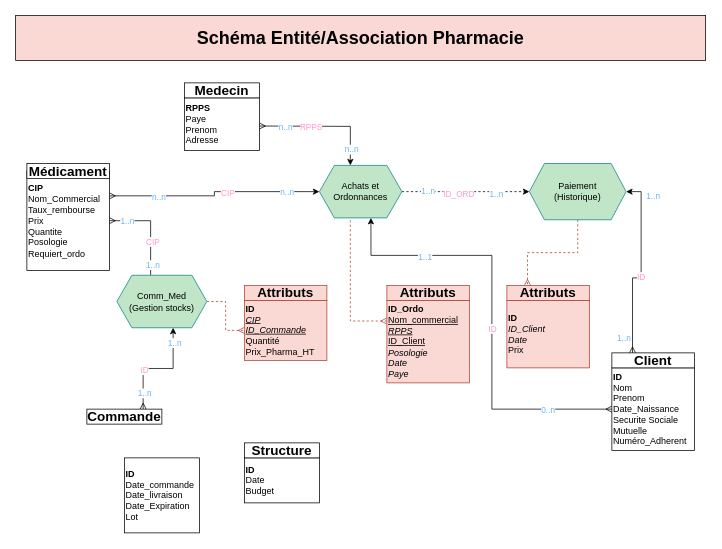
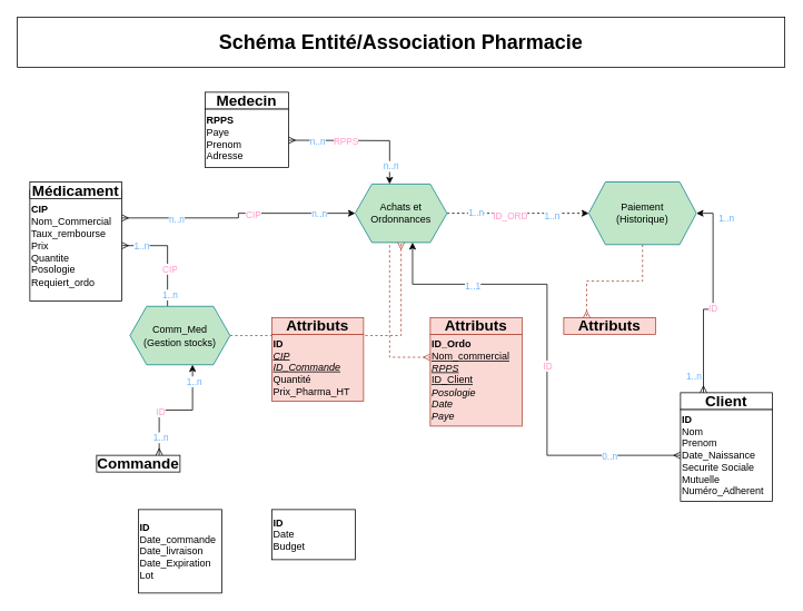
  <mxCell id="0" />
  <mxCell id="1" parent="0" />
  <mxCell id="2" style="edgeStyle=orthogonalEdgeStyle;rounded=0;orthogonalLoop=1;jettySize=auto;html=1;exitX=1;exitY=0.5;exitDx=0;exitDy=0;entryX=0.375;entryY=0;entryDx=0;entryDy=0;startArrow=ERmany;startFill=0;endArrow=none;endFill=0;" parent="1" source="10" target="41" edge="1"><mxGeometry relative="1" as="geometry" /></mxCell>
  <mxCell id="3" value="1..n" style="edgeLabel;html=1;align=center;verticalAlign=middle;resizable=0;points=[];fontColor=#66B2FF;" parent="2" vertex="1" connectable="0"><mxGeometry x="-0.619" y="-1" relative="1" as="geometry"><mxPoint as="offset" /></mxGeometry></mxCell>
  <mxCell id="4" value="1..n" style="edgeLabel;html=1;align=center;verticalAlign=middle;resizable=0;points=[];fontColor=#66B2FF;" parent="2" vertex="1" connectable="0"><mxGeometry x="0.779" y="2" relative="1" as="geometry"><mxPoint as="offset" /></mxGeometry></mxCell>
  <mxCell id="5" value="CIP" style="edgeLabel;html=1;align=center;verticalAlign=middle;resizable=0;points=[];fontColor=#FF99CC;" parent="2" vertex="1" connectable="0"><mxGeometry x="0.302" y="2" relative="1" as="geometry"><mxPoint as="offset" /></mxGeometry></mxCell>
  <mxCell id="6" style="edgeStyle=orthogonalEdgeStyle;rounded=0;orthogonalLoop=1;jettySize=auto;html=1;exitX=1;exitY=0.25;exitDx=0;exitDy=0;entryX=0;entryY=0.5;entryDx=0;entryDy=0;endArrow=classic;endFill=1;startArrow=ERmany;startFill=0;" parent="1" source="10" target="39" edge="1"><mxGeometry relative="1" as="geometry" /></mxCell>
  <mxCell id="7" value="n..n" style="edgeLabel;html=1;align=center;verticalAlign=middle;resizable=0;points=[];fontColor=#66B2FF;" parent="6" vertex="1" connectable="0"><mxGeometry x="-0.544" y="-1" relative="1" as="geometry"><mxPoint as="offset" /></mxGeometry></mxCell>
  <mxCell id="8" value="n..n" style="edgeLabel;html=1;align=center;verticalAlign=middle;resizable=0;points=[];fontColor=#66B2FF;" parent="6" vertex="1" connectable="0"><mxGeometry x="0.693" relative="1" as="geometry"><mxPoint as="offset" /></mxGeometry></mxCell>
  <mxCell id="9" value="CIP" style="edgeLabel;html=1;align=center;verticalAlign=middle;resizable=0;points=[];fontColor=#FF99CC;" parent="6" vertex="1" connectable="0"><mxGeometry x="0.141" y="-1" relative="1" as="geometry"><mxPoint as="offset" /></mxGeometry></mxCell>
  <mxCell id="10" value="&lt;div style=&quot;line-height: 120%;&quot;&gt;&lt;span style=&quot;background-color: initial;&quot;&gt;&lt;b style=&quot;&quot;&gt;CIP&lt;/b&gt;&lt;/span&gt;&lt;/div&gt;&lt;span style=&quot;background-color: initial;&quot;&gt;&lt;div style=&quot;line-height: 120%;&quot;&gt;&lt;span style=&quot;background-color: initial;&quot;&gt;Nom_Commercial&lt;/span&gt;&lt;/div&gt;&lt;/span&gt;&lt;div style=&quot;line-height: 120%;&quot;&gt;&lt;div style=&quot;line-height: 120%;&quot;&gt;Taux_rembourse&lt;/div&gt;&lt;div style=&quot;line-height: 120%;&quot;&gt;&lt;span style=&quot;background-color: initial;&quot;&gt;Prix&lt;/span&gt;&lt;/div&gt;&lt;div style=&quot;line-height: 120%;&quot;&gt;&lt;span style=&quot;background-color: initial;&quot;&gt;Quantite&lt;/span&gt;&lt;/div&gt;&lt;div style=&quot;line-height: 120%;&quot;&gt;&lt;span style=&quot;background-color: initial;&quot;&gt;Posologie&lt;/span&gt;&lt;/div&gt;&lt;div style=&quot;line-height: 120%;&quot;&gt;&lt;span style=&quot;background-color: initial;&quot;&gt;Requiert_ordo&lt;/span&gt;&lt;/div&gt;&lt;/div&gt;" style="rounded=0;align=left;html=1;textDirection=ltr;" parent="1" vertex="1"><mxGeometry x="35" y="227.5" width="110" height="132.5" as="geometry" /></mxCell>
  <mxCell id="11" value="&lt;h2&gt;Médicament&lt;/h2&gt;" style="rounded=0;whiteSpace=wrap;html=1;" parent="1" vertex="1"><mxGeometry x="35" y="217.5" width="110" height="20" as="geometry" /></mxCell>
  <mxCell id="12" style="edgeStyle=orthogonalEdgeStyle;rounded=0;orthogonalLoop=1;jettySize=auto;html=1;exitX=0.25;exitY=0;exitDx=0;exitDy=0;entryX=1;entryY=0.5;entryDx=0;entryDy=0;startArrow=ERmany;startFill=0;" parent="1" source="21" target="43" edge="1"><mxGeometry relative="1" as="geometry"><Array as="points"><mxPoint x="843" y="370" /><mxPoint x="854" y="370" /><mxPoint x="854" y="255" /></Array></mxGeometry></mxCell>
  <mxCell id="13" value="1..n" style="edgeLabel;html=1;align=center;verticalAlign=middle;resizable=0;points=[];fontColor=#66B2FF;" parent="12" vertex="1" connectable="0"><mxGeometry x="-0.829" y="1" relative="1" as="geometry"><mxPoint x="-11" as="offset" /></mxGeometry></mxCell>
  <mxCell id="14" value="1..n" style="edgeLabel;html=1;align=center;verticalAlign=middle;resizable=0;points=[];fontColor=#66B2FF;" parent="12" vertex="1" connectable="0"><mxGeometry x="0.792" y="-2" relative="1" as="geometry"><mxPoint x="13" as="offset" /></mxGeometry></mxCell>
  <mxCell id="15" value="ID" style="edgeLabel;html=1;align=center;verticalAlign=middle;resizable=0;points=[];fontColor=#FF99CC;" parent="12" vertex="1" connectable="0"><mxGeometry x="-0.086" y="1" relative="1" as="geometry"><mxPoint as="offset" /></mxGeometry></mxCell>
  <mxCell id="16" style="edgeStyle=orthogonalEdgeStyle;rounded=0;orthogonalLoop=1;jettySize=auto;html=1;exitX=0;exitY=0.5;exitDx=0;exitDy=0;entryX=0.625;entryY=1;entryDx=0;entryDy=0;startArrow=ERmany;startFill=0;" parent="1" source="20" target="39" edge="1"><mxGeometry relative="1" as="geometry"><mxPoint x="655" y="300" as="targetPoint" /><Array as="points"><mxPoint x="655" y="545" /><mxPoint x="655" y="340" /><mxPoint x="494" y="340" /></Array></mxGeometry></mxCell>
  <mxCell id="17" value="ID" style="edgeLabel;html=1;align=center;verticalAlign=middle;resizable=0;points=[];fontColor=#FF99CC;" parent="16" vertex="1" connectable="0"><mxGeometry x="-0.712" y="1" relative="1" as="geometry"><mxPoint x="-77" y="-109" as="offset" /></mxGeometry></mxCell>
  <mxCell id="18" value="0..n" style="edgeLabel;html=1;align=center;verticalAlign=middle;resizable=0;points=[];fontColor=#66B2FF;" parent="16" vertex="1" connectable="0"><mxGeometry x="-0.702" y="1" relative="1" as="geometry"><mxPoint as="offset" /></mxGeometry></mxCell>
  <mxCell id="19" value="1..1" style="edgeLabel;html=1;align=center;verticalAlign=middle;resizable=0;points=[];fontColor=#66B2FF;" parent="16" vertex="1" connectable="0"><mxGeometry x="0.579" y="2" relative="1" as="geometry"><mxPoint as="offset" /></mxGeometry></mxCell>
  <mxCell id="20" value="&lt;b style=&quot;&quot;&gt;ID&lt;/b&gt;&lt;div&gt;Nom&lt;/div&gt;&lt;div&gt;&lt;span style=&quot;background-color: initial;&quot;&gt;Prenom&lt;/span&gt;&lt;/div&gt;&lt;div&gt;Date_Naissance&lt;span style=&quot;background-color: initial;&quot;&gt;&lt;/span&gt;&lt;/div&gt;&lt;div&gt;Securite Sociale&lt;/div&gt;&lt;div&gt;Mutuelle&lt;/div&gt;&lt;div&gt;Numéro_Adherent&lt;/div&gt;" style="rounded=0;whiteSpace=wrap;html=1;align=left;" parent="1" vertex="1"><mxGeometry x="815" y="490" width="110" height="110" as="geometry" /></mxCell>
  <mxCell id="21" value="&lt;h2&gt;Client&lt;/h2&gt;" style="rounded=0;whiteSpace=wrap;html=1;" parent="1" vertex="1"><mxGeometry x="815" y="470" width="110" height="20" as="geometry" /></mxCell>
  <mxCell id="22" value="&lt;b style=&quot;&quot;&gt;ID&lt;/b&gt;&lt;div&gt;Date_commande&lt;/div&gt;&lt;div&gt;Date_livraison&lt;/div&gt;&lt;div&gt;Date_Expiration&lt;/div&gt;&lt;div&gt;Lot&lt;/div&gt;" style="rounded=0;whiteSpace=wrap;html=1;align=left;" parent="1" vertex="1"><mxGeometry x="165" y="610" width="100" height="100" as="geometry" /></mxCell>
  <mxCell id="23" style="edgeStyle=orthogonalEdgeStyle;rounded=0;orthogonalLoop=1;jettySize=auto;html=1;exitX=0.75;exitY=0;exitDx=0;exitDy=0;entryX=0.625;entryY=1;entryDx=0;entryDy=0;endArrow=classic;endFill=1;startArrow=ERmany;startFill=0;" parent="1" source="27" target="41" edge="1"><mxGeometry relative="1" as="geometry" /></mxCell>
  <mxCell id="24" value="1..n" style="edgeLabel;html=1;align=center;verticalAlign=middle;resizable=0;points=[];fontColor=#66B2FF;" parent="23" vertex="1" connectable="0"><mxGeometry x="-0.704" y="-1" relative="1" as="geometry"><mxPoint as="offset" /></mxGeometry></mxCell>
  <mxCell id="25" value="1..n" style="edgeLabel;html=1;align=center;verticalAlign=middle;resizable=0;points=[];fontColor=#66B2FF;" parent="23" vertex="1" connectable="0"><mxGeometry x="0.743" y="-1" relative="1" as="geometry"><mxPoint as="offset" /></mxGeometry></mxCell>
  <mxCell id="26" value="ID" style="edgeLabel;html=1;align=center;verticalAlign=middle;resizable=0;points=[];fontColor=#FF99CC;" parent="23" vertex="1" connectable="0"><mxGeometry x="-0.25" y="-2" relative="1" as="geometry"><mxPoint as="offset" /></mxGeometry></mxCell>
  <mxCell id="27" value="&lt;h2&gt;Commande&lt;/h2&gt;" style="rounded=0;whiteSpace=wrap;html=1;" parent="1" vertex="1"><mxGeometry x="115" y="545" width="100" height="20" as="geometry" /></mxCell>
- <mxCell id="28" value="&lt;b style=&quot;&quot;&gt;ID&lt;/b&gt;&lt;div&gt;&lt;i style=&quot;background-color: initial;&quot;&gt;ID_Client&lt;/i&gt;&lt;/div&gt;&lt;div&gt;&lt;i&gt;Date&lt;/i&gt;&lt;/div&gt;&lt;div&gt;Prix&lt;/div&gt;" style="rounded=0;whiteSpace=wrap;html=1;align=left;fillColor=#fad9d5;strokeColor=#ae4132;" parent="1" vertex="1"><mxGeometry x="675" y="400" width="110" height="90" as="geometry" /></mxCell>
  <mxCell id="29" value="&lt;h2&gt;Attributs&lt;/h2&gt;" style="rounded=0;whiteSpace=wrap;html=1;fillColor=#fad9d5;strokeColor=#ae4132;" parent="1" vertex="1"><mxGeometry x="675" y="380" width="110" height="20" as="geometry" /></mxCell>
- <mxCell id="30" value="&lt;h1&gt;Schéma Entité/Association Pharmacie&lt;/h1&gt;" style="whiteSpace=wrap;html=1;fillColor=#fad9d5;" parent="1" vertex="1"><mxGeometry x="20" y="20" width="920" height="60" as="geometry" /></mxCell>
+ <mxCell id="30" value="&lt;h1&gt;Schéma Entité/Association Pharmacie&lt;/h1&gt;" style="whiteSpace=wrap;html=1;" parent="1" vertex="1"><mxGeometry x="20" y="20" width="920" height="60" as="geometry" /></mxCell>
  <mxCell id="31" style="edgeStyle=orthogonalEdgeStyle;rounded=0;orthogonalLoop=1;jettySize=auto;html=1;exitX=1;exitY=0.75;exitDx=0;exitDy=0;entryX=0.375;entryY=0;entryDx=0;entryDy=0;endArrow=classic;endFill=1;startArrow=ERmany;startFill=0;" parent="1" target="39" edge="1"><mxGeometry relative="1" as="geometry"><mxPoint x="345" y="167.5" as="sourcePoint" /></mxGeometry></mxCell>
  <mxCell id="32" value="n..n" style="edgeLabel;html=1;align=center;verticalAlign=middle;resizable=0;points=[];fontColor=#66B2FF;" parent="31" vertex="1" connectable="0"><mxGeometry x="-0.596" y="-1" relative="1" as="geometry"><mxPoint as="offset" /></mxGeometry></mxCell>
  <mxCell id="33" value="n..n" style="edgeLabel;html=1;align=center;verticalAlign=middle;resizable=0;points=[];fontColor=#66B2FF;" parent="31" vertex="1" connectable="0"><mxGeometry x="0.753" y="1" relative="1" as="geometry"><mxPoint as="offset" /></mxGeometry></mxCell>
  <mxCell id="34" value="RPPS" style="edgeLabel;html=1;align=center;verticalAlign=middle;resizable=0;points=[];fontColor=#FF99CC;" parent="31" vertex="1" connectable="0"><mxGeometry x="-0.209" y="-1" relative="1" as="geometry"><mxPoint as="offset" /></mxGeometry></mxCell>
  <mxCell id="35" style="edgeStyle=orthogonalEdgeStyle;rounded=0;orthogonalLoop=1;jettySize=auto;html=1;exitX=1;exitY=0.5;exitDx=0;exitDy=0;entryX=0;entryY=0.5;entryDx=0;entryDy=0;dashed=1;" parent="1" source="39" target="43" edge="1"><mxGeometry relative="1" as="geometry" /></mxCell>
  <mxCell id="36" value="1..n" style="edgeLabel;html=1;align=center;verticalAlign=middle;resizable=0;points=[];fontColor=#66B2FF;" parent="35" vertex="1" connectable="0"><mxGeometry x="-0.827" y="1" relative="1" as="geometry"><mxPoint x="19" as="offset" /></mxGeometry></mxCell>
  <mxCell id="37" value="1..n" style="edgeLabel;html=1;align=center;verticalAlign=middle;resizable=0;points=[];fontColor=#66B2FF;" parent="35" vertex="1" connectable="0"><mxGeometry x="0.725" y="-3" relative="1" as="geometry"><mxPoint x="-22" as="offset" /></mxGeometry></mxCell>
  <mxCell id="38" value="ID_ORD" style="edgeLabel;html=1;align=center;verticalAlign=middle;resizable=0;points=[];fontColor=#FF99CC;" parent="35" vertex="1" connectable="0"><mxGeometry x="-0.123" y="-2" relative="1" as="geometry"><mxPoint as="offset" /></mxGeometry></mxCell>
  <mxCell id="39" value="Achats et&lt;div&gt;Ordonnances&lt;/div&gt;" style="shape=hexagon;perimeter=hexagonPerimeter2;whiteSpace=wrap;html=1;fixedSize=1;fillColor=#C1E6C7;strokeColor=#0E8088;" parent="1" vertex="1"><mxGeometry x="425" y="220" width="110" height="70" as="geometry" /></mxCell>
- <mxCell id="40" style="edgeStyle=orthogonalEdgeStyle;rounded=0;orthogonalLoop=1;jettySize=auto;html=1;exitX=1;exitY=0.5;exitDx=0;exitDy=0;entryX=0;entryY=0.5;entryDx=0;entryDy=0;dashed=1;fillColor=#fad9d5;strokeColor=#ae4132;endArrow=ERmany;endFill=0;" parent="1" source="41" target="49" edge="1"><mxGeometry relative="1" as="geometry" /></mxCell>
+ <mxCell id="40" style="edgeStyle=orthogonalEdgeStyle;rounded=0;orthogonalLoop=1;jettySize=auto;html=1;exitX=1;exitY=0.5;exitDx=0;exitDy=0;dashed=1;fillColor=#fad9d5;strokeColor=#ae4132;endArrow=ERmany;endFill=0;" parent="1" source="41" target="39" edge="1"><mxGeometry relative="1" as="geometry" /></mxCell>
  <mxCell id="41" value="&lt;div&gt;Comm_Med&lt;/div&gt;&lt;div&gt;(Gestion stocks)&lt;/div&gt;" style="shape=hexagon;perimeter=hexagonPerimeter2;whiteSpace=wrap;html=1;fixedSize=1;fillColor=#C1E6C7;strokeColor=#0E8088;" parent="1" vertex="1"><mxGeometry x="155" y="366.5" width="120" height="70" as="geometry" /></mxCell>
  <mxCell id="42" style="edgeStyle=orthogonalEdgeStyle;rounded=0;orthogonalLoop=1;jettySize=auto;html=1;exitX=0.5;exitY=1;exitDx=0;exitDy=0;entryX=0.25;entryY=0;entryDx=0;entryDy=0;endArrow=ERmany;endFill=0;dashed=1;fillColor=#fad9d5;strokeColor=#ae4132;" parent="1" source="43" target="29" edge="1"><mxGeometry relative="1" as="geometry" /></mxCell>
  <mxCell id="43" value="Paiement&lt;div&gt;(Historique)&lt;/div&gt;" style="shape=hexagon;perimeter=hexagonPerimeter2;whiteSpace=wrap;html=1;fixedSize=1;fillColor=#C1E6C7;strokeColor=#0E8088;" parent="1" vertex="1"><mxGeometry x="705" y="217.5" width="129" height="75" as="geometry" /></mxCell>
  <mxCell id="44" style="edgeStyle=orthogonalEdgeStyle;rounded=0;orthogonalLoop=1;jettySize=auto;html=1;exitX=0;exitY=0.25;exitDx=0;exitDy=0;entryX=0.375;entryY=1;entryDx=0;entryDy=0;dashed=1;endArrow=none;endFill=0;startArrow=ERmany;startFill=0;fillColor=#fad9d5;strokeColor=#ae4132;" parent="1" source="45" target="39" edge="1"><mxGeometry relative="1" as="geometry" /></mxCell>
  <mxCell id="45" value="&lt;b style=&quot;&quot;&gt;ID_Ordo&lt;/b&gt;&lt;div&gt;&lt;u&gt;Nom_commercial&lt;/u&gt;&lt;/div&gt;&lt;div&gt;&lt;i style=&quot;background-color: initial;&quot;&gt;&lt;u&gt;RPPS&lt;/u&gt;&lt;/i&gt;&lt;/div&gt;&lt;div&gt;&lt;u style=&quot;&quot;&gt;ID_Client&lt;/u&gt;&lt;div&gt;&lt;div&gt;&lt;i&gt;Posologie&lt;/i&gt;&lt;/div&gt;&lt;div&gt;&lt;i&gt;Date&lt;/i&gt;&lt;/div&gt;&lt;/div&gt;&lt;/div&gt;&lt;div&gt;&lt;i&gt;Paye&lt;/i&gt;&lt;/div&gt;" style="rounded=0;whiteSpace=wrap;html=1;align=left;fillColor=#fad9d5;strokeColor=#ae4132;" parent="1" vertex="1"><mxGeometry x="515" y="400" width="110" height="110" as="geometry" /></mxCell>
  <mxCell id="46" value="&lt;h2&gt;Attributs&lt;/h2&gt;" style="rounded=0;whiteSpace=wrap;html=1;fillColor=#fad9d5;strokeColor=#ae4132;" parent="1" vertex="1"><mxGeometry x="515" y="380" width="110" height="20" as="geometry" /></mxCell>
  <mxCell id="47" value="&lt;b style=&quot;&quot;&gt;RPPS&lt;/b&gt;&lt;div&gt;Paye&lt;/div&gt;&lt;div&gt;Prenom&lt;/div&gt;&lt;div&gt;Adresse&lt;/div&gt;" style="rounded=0;whiteSpace=wrap;html=1;align=left;" parent="1" vertex="1"><mxGeometry x="245" y="130" width="100" height="70" as="geometry" /></mxCell>
  <mxCell id="48" value="&lt;h2&gt;Medecin&lt;/h2&gt;" style="rounded=0;whiteSpace=wrap;html=1;" parent="1" vertex="1"><mxGeometry x="245" y="110" width="100" height="20" as="geometry" /></mxCell>
  <mxCell id="49" value="&lt;b&gt;ID&lt;/b&gt;&lt;div&gt;&lt;i style=&quot;background-color: initial;&quot;&gt;&lt;u&gt;CIP&lt;/u&gt;&lt;/i&gt;&lt;div&gt;&lt;i&gt;&lt;u&gt;ID_Commande&lt;/u&gt;&lt;/i&gt;&lt;/div&gt;&lt;div&gt;Quantité&lt;/div&gt;&lt;div&gt;Prix_Pharma_HT&lt;/div&gt;&lt;/div&gt;" style="rounded=0;whiteSpace=wrap;html=1;align=left;fillColor=#fad9d5;strokeColor=#ae4132;" parent="1" vertex="1"><mxGeometry x="325" y="400" width="110" height="80" as="geometry" /></mxCell>
  <mxCell id="50" value="&lt;h2&gt;Attributs&lt;/h2&gt;" style="rounded=0;whiteSpace=wrap;html=1;fillColor=#fad9d5;strokeColor=#ae4132;" parent="1" vertex="1"><mxGeometry x="325" y="380" width="110" height="20" as="geometry" /></mxCell>
  <mxCell id="51" value="&lt;b style=&quot;&quot;&gt;ID&lt;/b&gt;&lt;div&gt;Date&lt;br&gt;&lt;div&gt;Budget&lt;/div&gt;&lt;/div&gt;" style="rounded=0;whiteSpace=wrap;html=1;align=left;" parent="1" vertex="1"><mxGeometry x="325" y="610" width="100" height="60" as="geometry" /></mxCell>
- <mxCell id="52" value="&lt;h2&gt;Structure&lt;/h2&gt;" style="rounded=0;whiteSpace=wrap;html=1;" parent="1" vertex="1"><mxGeometry x="325" y="590" width="100" height="20" as="geometry" /></mxCell>
